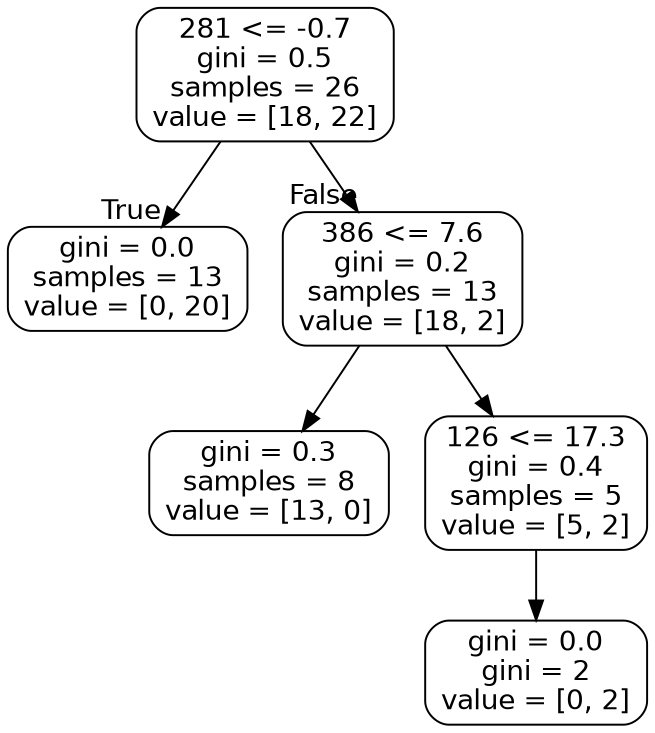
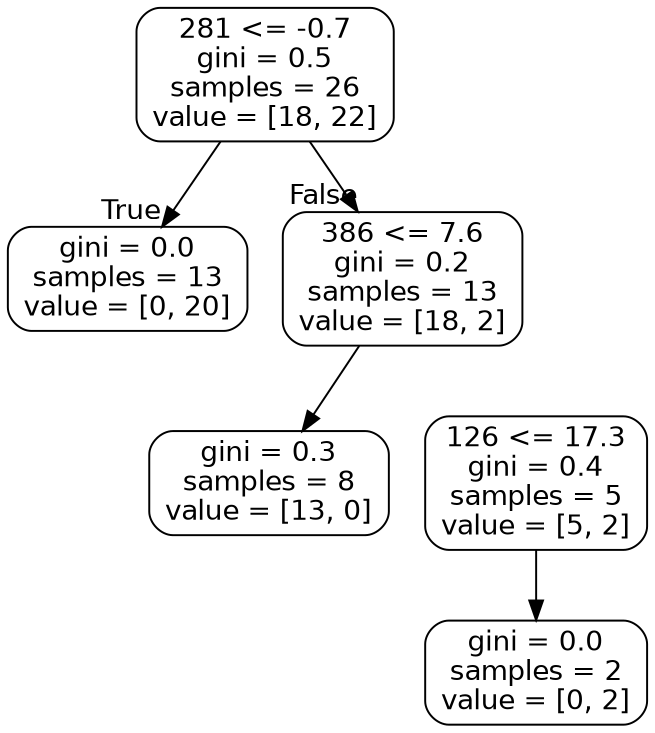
  digraph {
    node [color=black fontname=helvetica shape=box style=rounded]
    edge [fontname=helvetica]
    n1 [label="281 <= -0.7\ngini = 0.5\nsamples = 26\nvalue = [18, 22]"]
    n2 [label="gini = 0.0\nsamples = 13\nvalue = [0, 20]"]
    n3 [label="386 <= 7.6\ngini = 0.2\nsamples = 13\nvalue = [18, 2]"]
    n4 [label="gini = 0.3\nsamples = 8\nvalue = [13, 0]"]
    n5 [label="126 <= 17.3\ngini = 0.4\nsamples = 5\nvalue = [5, 2]"]
-   n6 [label="gini = 0.0\ngini = 2\nvalue = [0, 2]"]
+   n6 [label="gini = 0.0\nsamples = 2\nvalue = [0, 2]"]
    n1 -> n2 [headlabel=True labelangle=45 labeldistance=2.5]
    n1 -> n3 [headlabel=False labelangle=-45 labeldistance=2.5]
    n3 -> n4
-   n3 -> n5
    n5 -> n6
  }
